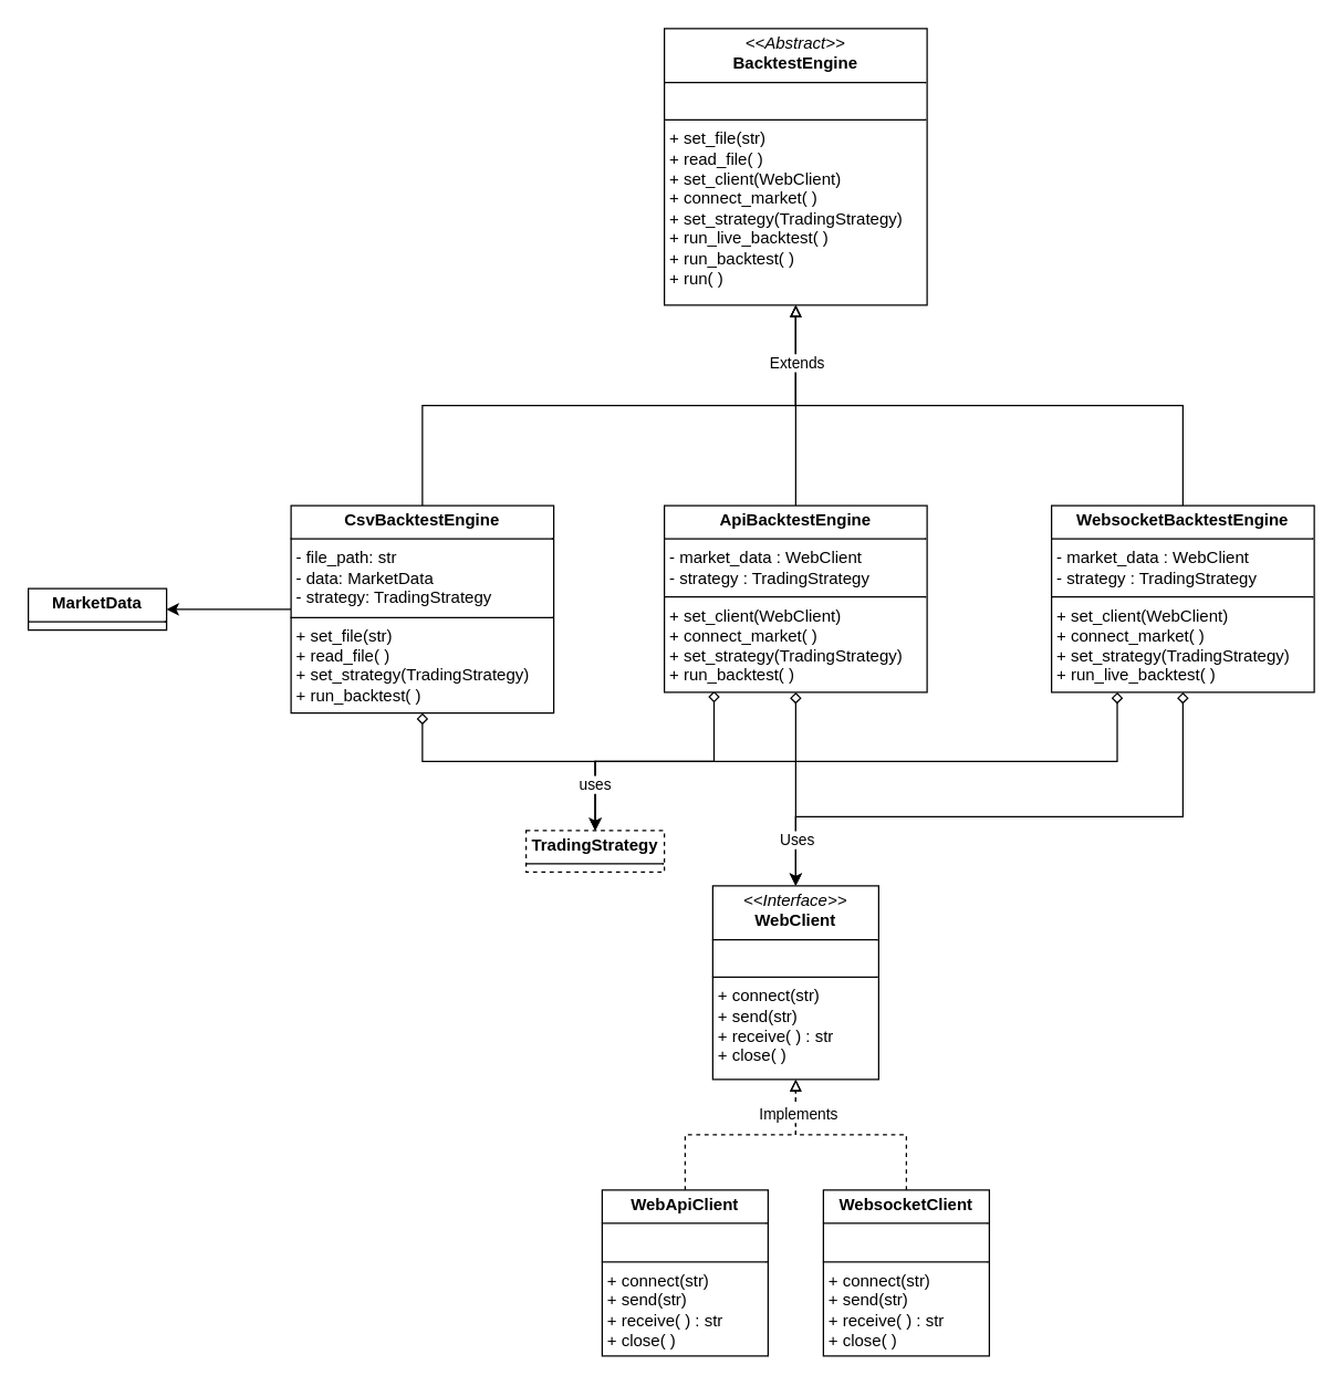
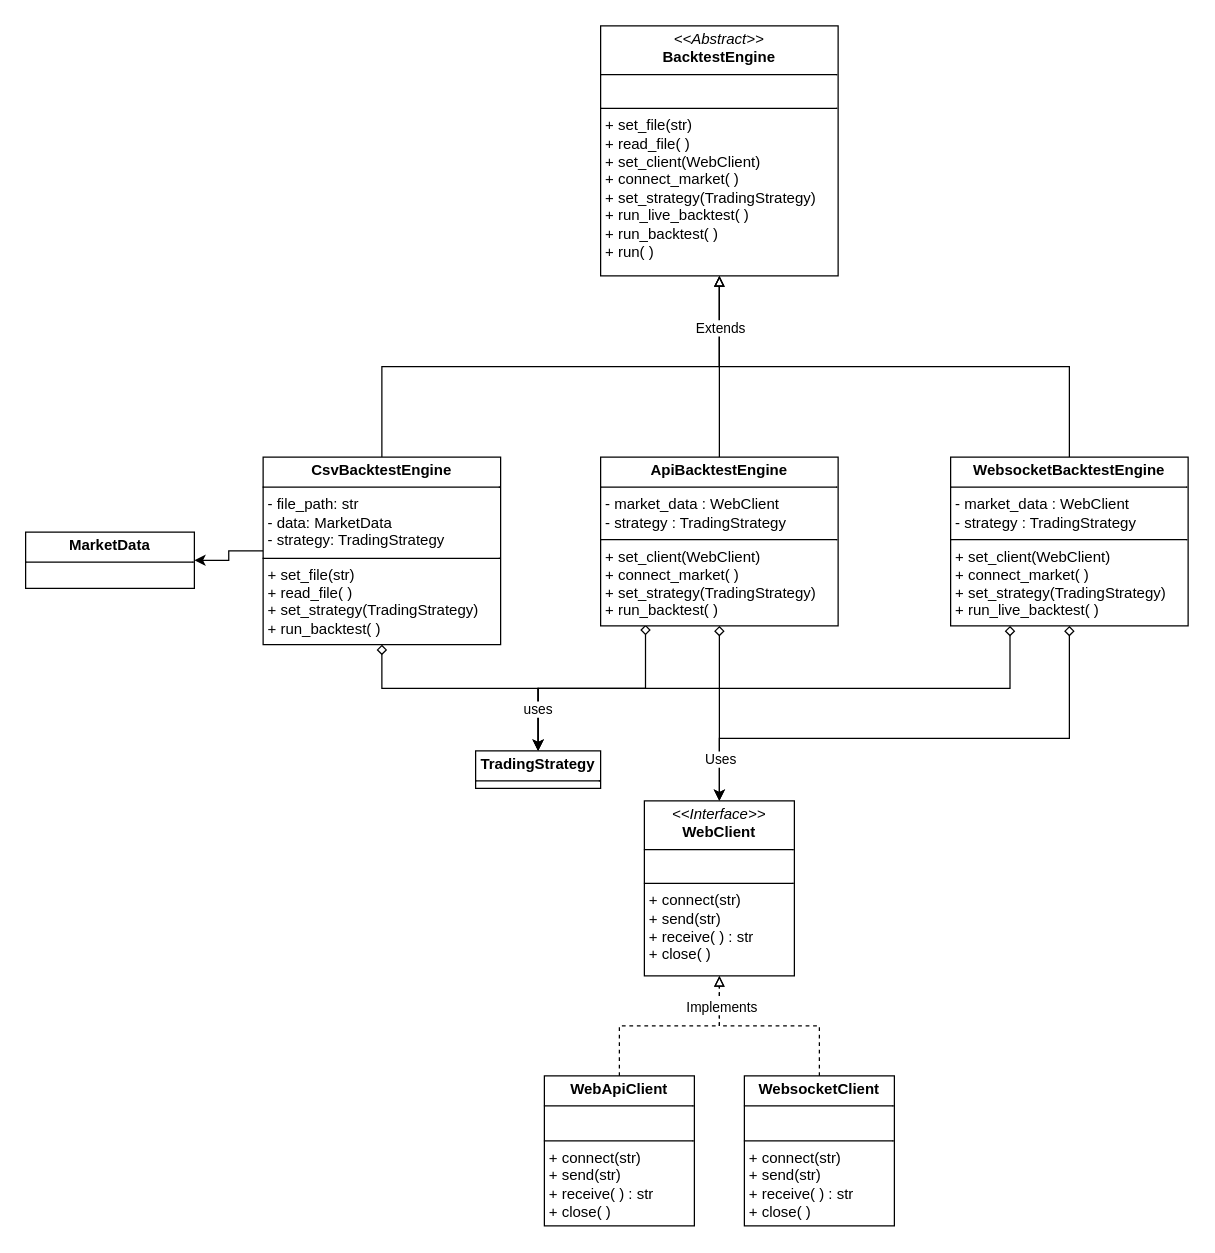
  <mxCell id="0" />
  <mxCell id="1" parent="0" />
  <mxCell id="2" value="&lt;p style=&quot;margin:0px;margin-top:4px;text-align:center;&quot;&gt;&lt;i&gt;&amp;lt;&amp;lt;Abstract&amp;gt;&amp;gt;&lt;/i&gt;&lt;br&gt;&lt;b&gt;BacktestEngine&lt;/b&gt;&lt;/p&gt;&lt;hr size=&quot;1&quot; style=&quot;border-style:solid;&quot;&gt;&lt;p style=&quot;margin:0px;margin-left:4px;&quot;&gt;&lt;br&gt;&lt;/p&gt;&lt;hr size=&quot;1&quot; style=&quot;border-style:solid;&quot;&gt;&lt;p style=&quot;margin:0px;margin-left:4px;&quot;&gt;+ set_file(str)&lt;br&gt;+ read_file( )&lt;br&gt;+ set_client(WebClient)&lt;br&gt;+ connect_market( )&lt;br&gt;+ set_strategy(TradingStrategy)&lt;br&gt;&lt;/p&gt;&lt;p style=&quot;margin:0px;margin-left:4px;&quot;&gt;+ run_live_backtest( )&lt;br&gt;&lt;/p&gt;&lt;p style=&quot;margin:0px;margin-left:4px;&quot;&gt;+ run_backtest( )&lt;br&gt;&lt;/p&gt;&lt;p style=&quot;margin:0px;margin-left:4px;&quot;&gt;+ run( )&lt;br&gt;&lt;/p&gt;" style="verticalAlign=top;align=left;overflow=fill;html=1;whiteSpace=wrap;" parent="1" vertex="1"><mxGeometry x="480" y="20" width="190" height="200" as="geometry" /></mxCell>
- <mxCell id="3" value="&lt;p style=&quot;margin:0px;margin-top:4px;text-align:center;&quot;&gt;&lt;b&gt;MarketData&lt;/b&gt;&lt;/p&gt;&lt;hr size=&quot;1&quot; style=&quot;border-style:solid;&quot;&gt;&lt;p style=&quot;margin:0px;margin-left:4px;&quot;&gt;&lt;/p&gt;&lt;p style=&quot;margin:0px;margin-left:4px;&quot;&gt;&lt;br&gt;&lt;/p&gt;" style="verticalAlign=top;align=left;overflow=fill;html=1;whiteSpace=wrap;" parent="1" vertex="1"><mxGeometry x="20" y="425" width="100" height="30" as="geometry" /></mxCell>
+ <mxCell id="3" value="&lt;p style=&quot;margin:0px;margin-top:4px;text-align:center;&quot;&gt;&lt;b&gt;MarketData&lt;/b&gt;&lt;/p&gt;&lt;hr size=&quot;1&quot; style=&quot;border-style:solid;&quot;&gt;&lt;p style=&quot;margin:0px;margin-left:4px;&quot;&gt;&lt;/p&gt;&lt;p style=&quot;margin:0px;margin-left:4px;&quot;&gt;&lt;br&gt;&lt;/p&gt;" style="verticalAlign=top;align=left;overflow=fill;html=1;whiteSpace=wrap;" parent="1" vertex="1"><mxGeometry x="20" y="425" width="135" height="45" as="geometry" /></mxCell>
  <mxCell id="4" style="edgeStyle=orthogonalEdgeStyle;rounded=0;orthogonalLoop=1;jettySize=auto;html=1;entryX=0.5;entryY=1;entryDx=0;entryDy=0;exitX=0.5;exitY=0;exitDx=0;exitDy=0;endArrow=block;endFill=0;" edge="1" parent="1" source="7" target="2"><mxGeometry relative="1" as="geometry" /></mxCell>
  <mxCell id="5" style="edgeStyle=orthogonalEdgeStyle;rounded=0;orthogonalLoop=1;jettySize=auto;html=1;entryX=1;entryY=0.5;entryDx=0;entryDy=0;" edge="1" parent="1" source="7" target="3"><mxGeometry relative="1" as="geometry" /></mxCell>
  <mxCell id="6" style="edgeStyle=orthogonalEdgeStyle;rounded=0;orthogonalLoop=1;jettySize=auto;html=1;entryX=0.5;entryY=0;entryDx=0;entryDy=0;startArrow=diamond;startFill=0;endArrow=classic;endFill=1;" edge="1" parent="1" source="7" target="25"><mxGeometry relative="1" as="geometry"><Array as="points"><mxPoint x="305" y="550" /><mxPoint x="430" y="550" /></Array></mxGeometry></mxCell>
  <mxCell id="7" value="&lt;p style=&quot;margin:0px;margin-top:4px;text-align:center;&quot;&gt;&lt;b&gt;CsvBacktestEngine&lt;/b&gt;&lt;/p&gt;&lt;hr size=&quot;1&quot; style=&quot;border-style:solid;&quot;&gt;&lt;p style=&quot;margin:0px;margin-left:4px;&quot;&gt;- file_path: str&lt;/p&gt;&lt;p style=&quot;margin:0px;margin-left:4px;&quot;&gt;- data: MarketData&lt;/p&gt;&lt;p style=&quot;margin:0px;margin-left:4px;&quot;&gt;- strategy: TradingStrategy&lt;/p&gt;&lt;hr size=&quot;1&quot; style=&quot;border-style:solid;&quot;&gt;&lt;p style=&quot;margin:0px;margin-left:4px;&quot;&gt;+ set_file(str)&lt;br&gt;+ read_file( )&lt;br&gt;+ set_strategy(TradingStrategy)&lt;br&gt;&lt;/p&gt;&lt;p style=&quot;margin:0px;margin-left:4px;&quot;&gt;&lt;span style=&quot;background-color: transparent; color: light-dark(rgb(0, 0, 0), rgb(255, 255, 255));&quot;&gt;+ run_backtest( )&lt;/span&gt;&lt;br&gt;&lt;/p&gt;&lt;p style=&quot;margin:0px;margin-left:4px;&quot;&gt;&lt;br&gt;&lt;/p&gt;" style="verticalAlign=top;align=left;overflow=fill;html=1;whiteSpace=wrap;" vertex="1" parent="1"><mxGeometry x="210" y="365" width="190" height="150" as="geometry" /></mxCell>
  <mxCell id="8" style="edgeStyle=orthogonalEdgeStyle;rounded=0;orthogonalLoop=1;jettySize=auto;html=1;entryX=0.5;entryY=1;entryDx=0;entryDy=0;exitX=0.5;exitY=0;exitDx=0;exitDy=0;endArrow=block;endFill=0;" edge="1" parent="1" source="11" target="2"><mxGeometry relative="1" as="geometry" /></mxCell>
  <mxCell id="9" style="edgeStyle=orthogonalEdgeStyle;rounded=0;orthogonalLoop=1;jettySize=auto;html=1;entryX=0.5;entryY=0;entryDx=0;entryDy=0;exitX=0.5;exitY=1;exitDx=0;exitDy=0;startArrow=diamond;startFill=0;" edge="1" parent="1" source="11" target="19"><mxGeometry relative="1" as="geometry"><Array as="points"><mxPoint x="855" y="590" /><mxPoint x="575" y="590" /></Array></mxGeometry></mxCell>
  <mxCell id="10" style="edgeStyle=orthogonalEdgeStyle;rounded=0;orthogonalLoop=1;jettySize=auto;html=1;entryX=0.5;entryY=0;entryDx=0;entryDy=0;exitX=0.25;exitY=1;exitDx=0;exitDy=0;startArrow=diamond;startFill=0;" edge="1" parent="1" source="11" target="25"><mxGeometry relative="1" as="geometry" /></mxCell>
  <mxCell id="11" value="&lt;p style=&quot;margin:0px;margin-top:4px;text-align:center;&quot;&gt;&lt;b&gt;WebsocketBacktestEngine&lt;/b&gt;&lt;/p&gt;&lt;hr size=&quot;1&quot; style=&quot;border-style:solid;&quot;&gt;&lt;p style=&quot;margin:0px;margin-left:4px;&quot;&gt;- market_data : WebClient&lt;/p&gt;&lt;p style=&quot;margin:0px;margin-left:4px;&quot;&gt;- strategy : TradingStrategy&lt;/p&gt;&lt;hr size=&quot;1&quot; style=&quot;border-style:solid;&quot;&gt;&lt;p style=&quot;margin:0px;margin-left:4px;&quot;&gt;+ set_client(WebClient)&lt;br&gt;+ connect_market( )&lt;br&gt;+ set_strategy(TradingStrategy)&lt;br&gt;&lt;/p&gt;&lt;p style=&quot;margin:0px;margin-left:4px;&quot;&gt;+ run_live_backtest( )&lt;br&gt;&lt;/p&gt;&lt;p style=&quot;margin:0px;margin-left:4px;&quot;&gt;&lt;br&gt;&lt;/p&gt;" style="verticalAlign=top;align=left;overflow=fill;html=1;whiteSpace=wrap;" vertex="1" parent="1"><mxGeometry x="760" y="365" width="190" height="135" as="geometry" /></mxCell>
  <mxCell id="12" style="edgeStyle=orthogonalEdgeStyle;rounded=0;orthogonalLoop=1;jettySize=auto;html=1;entryX=0.5;entryY=1;entryDx=0;entryDy=0;endArrow=block;endFill=0;" edge="1" parent="1" source="18" target="2"><mxGeometry relative="1" as="geometry" /></mxCell>
  <mxCell id="13" value="Extends" style="edgeLabel;html=1;align=center;verticalAlign=middle;resizable=0;points=[];" vertex="1" connectable="0" parent="12"><mxGeometry x="0.428" relative="1" as="geometry"><mxPoint as="offset" /></mxGeometry></mxCell>
  <mxCell id="14" style="edgeStyle=orthogonalEdgeStyle;rounded=0;orthogonalLoop=1;jettySize=auto;html=1;entryX=0.5;entryY=0;entryDx=0;entryDy=0;startArrow=diamond;startFill=0;" edge="1" parent="1" source="18" target="19"><mxGeometry relative="1" as="geometry" /></mxCell>
  <mxCell id="15" value="Uses" style="edgeLabel;html=1;align=center;verticalAlign=middle;resizable=0;points=[];" vertex="1" connectable="0" parent="14"><mxGeometry x="0.509" y="-3" relative="1" as="geometry"><mxPoint x="3" as="offset" /></mxGeometry></mxCell>
  <mxCell id="16" style="edgeStyle=orthogonalEdgeStyle;rounded=0;orthogonalLoop=1;jettySize=auto;html=1;entryX=0.5;entryY=0;entryDx=0;entryDy=0;exitX=0.189;exitY=0.993;exitDx=0;exitDy=0;exitPerimeter=0;startArrow=diamond;startFill=0;" edge="1" parent="1" source="18" target="25"><mxGeometry relative="1" as="geometry" /></mxCell>
  <mxCell id="17" value="uses" style="edgeLabel;html=1;align=center;verticalAlign=middle;resizable=0;points=[];" vertex="1" connectable="0" parent="16"><mxGeometry x="0.641" y="-1" relative="1" as="geometry"><mxPoint as="offset" /></mxGeometry></mxCell>
  <mxCell id="18" value="&lt;p style=&quot;margin:0px;margin-top:4px;text-align:center;&quot;&gt;&lt;b&gt;ApiBacktestEngine&lt;/b&gt;&lt;/p&gt;&lt;hr size=&quot;1&quot; style=&quot;border-style:solid;&quot;&gt;&lt;p style=&quot;margin: 0px 0px 0px 4px;&quot;&gt;- market_data : WebClient&lt;/p&gt;&lt;p style=&quot;margin:0px;margin-left:4px;&quot;&gt;&lt;span style=&quot;background-color: transparent; color: light-dark(rgb(0, 0, 0), rgb(255, 255, 255));&quot;&gt;- strategy : TradingStrategy&lt;/span&gt;&lt;/p&gt;&lt;hr size=&quot;1&quot; style=&quot;border-style:solid;&quot;&gt;&lt;p style=&quot;margin:0px;margin-left:4px;&quot;&gt;+ set_client(WebClient)&lt;br&gt;+ connect_market( )&lt;br&gt;+ set_strategy(TradingStrategy)&lt;br&gt;&lt;/p&gt;&lt;p style=&quot;margin:0px;margin-left:4px;&quot;&gt;&lt;span style=&quot;background-color: transparent; color: light-dark(rgb(0, 0, 0), rgb(255, 255, 255));&quot;&gt;+ run_backtest( )&lt;/span&gt;&lt;br&gt;&lt;/p&gt;&lt;p style=&quot;margin:0px;margin-left:4px;&quot;&gt;&lt;br&gt;&lt;/p&gt;" style="verticalAlign=top;align=left;overflow=fill;html=1;whiteSpace=wrap;" vertex="1" parent="1"><mxGeometry x="480" y="365" width="190" height="135" as="geometry" /></mxCell>
  <mxCell id="19" value="&lt;p style=&quot;margin:0px;margin-top:4px;text-align:center;&quot;&gt;&lt;i&gt;&amp;lt;&amp;lt;Interface&amp;gt;&amp;gt;&lt;/i&gt;&lt;br&gt;&lt;b&gt;WebClient&lt;/b&gt;&lt;/p&gt;&lt;hr size=&quot;1&quot; style=&quot;border-style:solid;&quot;&gt;&lt;p style=&quot;margin:0px;margin-left:4px;&quot;&gt;&lt;br&gt;&lt;/p&gt;&lt;hr size=&quot;1&quot; style=&quot;border-style:solid;&quot;&gt;&lt;p style=&quot;margin:0px;margin-left:4px;&quot;&gt;+ connect(str)&lt;br&gt;+ send(str)&lt;br&gt;+ receive( ) : str&lt;br&gt;+ close( )&lt;br&gt;&lt;/p&gt;" style="verticalAlign=top;align=left;overflow=fill;html=1;whiteSpace=wrap;" vertex="1" parent="1"><mxGeometry x="515" y="640" width="120" height="140" as="geometry" /></mxCell>
  <mxCell id="20" style="edgeStyle=orthogonalEdgeStyle;rounded=0;orthogonalLoop=1;jettySize=auto;html=1;entryX=0.5;entryY=1;entryDx=0;entryDy=0;endArrow=block;endFill=0;dashed=1;" edge="1" parent="1" source="21" target="19"><mxGeometry relative="1" as="geometry" /></mxCell>
  <mxCell id="21" value="&lt;p style=&quot;margin:0px;margin-top:4px;text-align:center;&quot;&gt;&lt;b&gt;WebApiClient&lt;/b&gt;&lt;/p&gt;&lt;hr size=&quot;1&quot; style=&quot;border-style:solid;&quot;&gt;&lt;p style=&quot;margin:0px;margin-left:4px;&quot;&gt;&lt;br&gt;&lt;/p&gt;&lt;hr size=&quot;1&quot; style=&quot;border-style:solid;&quot;&gt;&lt;p style=&quot;margin:0px;margin-left:4px;&quot;&gt;+ connect(str)&lt;br&gt;+ send(str)&lt;br&gt;+ receive( ) : str&lt;br&gt;+ close( )&lt;br&gt;&lt;/p&gt;" style="verticalAlign=top;align=left;overflow=fill;html=1;whiteSpace=wrap;" vertex="1" parent="1"><mxGeometry x="435" y="860" width="120" height="120" as="geometry" /></mxCell>
  <mxCell id="22" style="edgeStyle=orthogonalEdgeStyle;rounded=0;orthogonalLoop=1;jettySize=auto;html=1;entryX=0.5;entryY=1;entryDx=0;entryDy=0;exitX=0.5;exitY=0;exitDx=0;exitDy=0;endArrow=block;endFill=0;dashed=1;" edge="1" parent="1" source="24" target="19"><mxGeometry relative="1" as="geometry" /></mxCell>
  <mxCell id="23" value="Implements" style="edgeLabel;html=1;align=center;verticalAlign=middle;resizable=0;points=[];" vertex="1" connectable="0" parent="22"><mxGeometry x="0.7" y="-1" relative="1" as="geometry"><mxPoint as="offset" /></mxGeometry></mxCell>
  <mxCell id="24" value="&lt;p style=&quot;margin:0px;margin-top:4px;text-align:center;&quot;&gt;&lt;b&gt;WebsocketClient&lt;/b&gt;&lt;/p&gt;&lt;hr size=&quot;1&quot; style=&quot;border-style:solid;&quot;&gt;&lt;p style=&quot;margin:0px;margin-left:4px;&quot;&gt;&lt;br&gt;&lt;/p&gt;&lt;hr size=&quot;1&quot; style=&quot;border-style:solid;&quot;&gt;&lt;p style=&quot;margin:0px;margin-left:4px;&quot;&gt;+ connect(str)&lt;br&gt;+ send(str)&lt;br&gt;+ receive( ) : str&lt;br&gt;+ close( )&lt;br&gt;&lt;/p&gt;" style="verticalAlign=top;align=left;overflow=fill;html=1;whiteSpace=wrap;" vertex="1" parent="1"><mxGeometry x="595" y="860" width="120" height="120" as="geometry" /></mxCell>
- <mxCell id="25" value="&lt;p style=&quot;margin:0px;margin-top:4px;text-align:center;&quot;&gt;&lt;b&gt;TradingStrategy&lt;/b&gt;&lt;/p&gt;&lt;hr size=&quot;1&quot; style=&quot;border-style:solid;&quot;&gt;&lt;p style=&quot;margin:0px;margin-left:4px;&quot;&gt;&lt;/p&gt;&lt;p style=&quot;margin:0px;margin-left:4px;&quot;&gt;&lt;br&gt;&lt;/p&gt;" style="verticalAlign=top;align=left;overflow=fill;html=1;whiteSpace=wrap;dashed=1;" vertex="1" parent="1"><mxGeometry x="380" y="600" width="100" height="30" as="geometry" /></mxCell>
+ <mxCell id="25" value="&lt;p style=&quot;margin:0px;margin-top:4px;text-align:center;&quot;&gt;&lt;b&gt;TradingStrategy&lt;/b&gt;&lt;/p&gt;&lt;hr size=&quot;1&quot; style=&quot;border-style:solid;&quot;&gt;&lt;p style=&quot;margin:0px;margin-left:4px;&quot;&gt;&lt;/p&gt;&lt;p style=&quot;margin:0px;margin-left:4px;&quot;&gt;&lt;br&gt;&lt;/p&gt;" style="verticalAlign=top;align=left;overflow=fill;html=1;whiteSpace=wrap;" vertex="1" parent="1"><mxGeometry x="380" y="600" width="100" height="30" as="geometry" /></mxCell>
